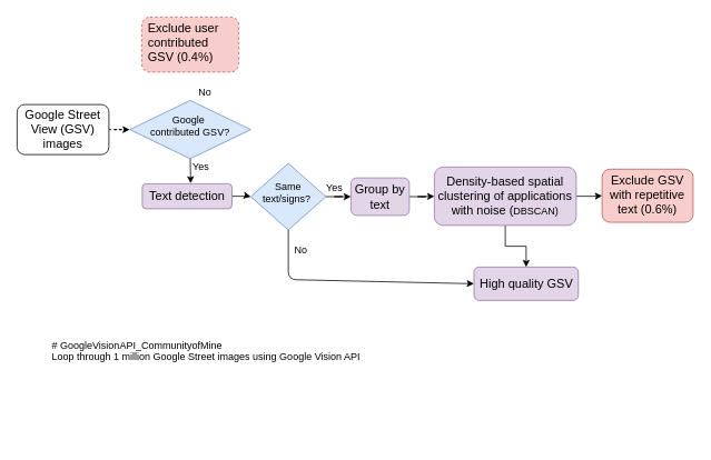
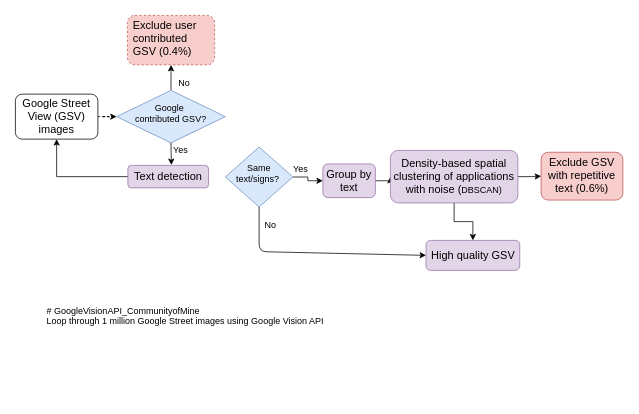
  <mxCell id="0" />
  <mxCell id="1" parent="0" />
  <mxCell id="2" style="edgeStyle=orthogonalEdgeStyle;rounded=0;orthogonalLoop=1;jettySize=auto;html=1;entryX=0;entryY=0.5;entryDx=0;entryDy=0;fontFamily=Helvetica;fontStyle=0;spacing=4;dashed=1;" parent="1" source="3" target="6" edge="1"><mxGeometry relative="1" as="geometry" /></mxCell>
  <mxCell id="3" value="&lt;span style=&quot;font-size: 14.667px; text-align: left;&quot;&gt;Google Street View&amp;nbsp;&lt;/span&gt;&lt;span style=&quot;font-size: 14.667px; text-align: left;&quot;&gt;(GSV)&lt;/span&gt;&lt;span style=&quot;font-size: 14.667px; text-align: left;&quot;&gt;&lt;br&gt;&amp;nbsp;images&amp;nbsp;&lt;/span&gt;" style="rounded=1;whiteSpace=wrap;html=1;fontFamily=Helvetica;fontStyle=0;spacing=4;" parent="1" vertex="1"><mxGeometry x="20" y="125" width="110" height="60" as="geometry" /></mxCell>
+ <mxCell id="4" value="" style="edgeStyle=orthogonalEdgeStyle;rounded=0;orthogonalLoop=1;jettySize=auto;html=1;fontFamily=Helvetica;fontStyle=0;spacing=4;" parent="1" source="6" target="7" edge="1"><mxGeometry relative="1" as="geometry" /></mxCell>
  <mxCell id="5" style="edgeStyle=orthogonalEdgeStyle;rounded=0;orthogonalLoop=1;jettySize=auto;html=1;exitX=0.5;exitY=1;exitDx=0;exitDy=0;entryX=0.2;entryY=1.15;entryDx=0;entryDy=0;entryPerimeter=0;fontFamily=Helvetica;fontStyle=0;spacing=4;" parent="1" source="6" target="10" edge="1"><mxGeometry relative="1" as="geometry" /></mxCell>
  <mxCell id="6" value="Google&amp;nbsp;&lt;br&gt;contributed GSV?" style="rhombus;whiteSpace=wrap;html=1;spacing=4;labelPosition=center;verticalLabelPosition=middle;align=center;verticalAlign=middle;fillColor=#dae8fc;strokeColor=#6c8ebf;fontFamily=Helvetica;fontStyle=0;spacingBottom=9;" parent="1" vertex="1"><mxGeometry x="155" y="120" width="145" height="70" as="geometry" /></mxCell>
  <mxCell id="7" value="&lt;div style=&quot;text-align: left&quot;&gt;&lt;span style=&quot;font-size: 14.667px&quot;&gt;&lt;font&gt;Exclude user&amp;nbsp; contributed GSV (0.4%)&lt;/font&gt;&lt;/span&gt;&lt;/div&gt;" style="rounded=1;whiteSpace=wrap;html=1;fillColor=#f8cecc;strokeColor=#b85450;fontFamily=Helvetica;fontStyle=0;spacingTop=7;spacingBottom=12;spacingLeft=5;spacing=4;dashed=1;" parent="1" vertex="1"><mxGeometry x="169.38" y="20" width="116.25" height="66" as="geometry" /></mxCell>
- <mxCell id="8" value="" style="edgeStyle=orthogonalEdgeStyle;rounded=0;orthogonalLoop=1;jettySize=auto;html=1;entryX=0;entryY=0.5;entryDx=0;entryDy=0;fontFamily=Helvetica;fontStyle=0;spacing=4;" parent="1" source="9" target="16" edge="1"><mxGeometry relative="1" as="geometry"><mxPoint x="480" y="245" as="targetPoint" /></mxGeometry></mxCell>
+ <mxCell id="8" value="" style="edgeStyle=orthogonalEdgeStyle;rounded=0;orthogonalLoop=1;jettySize=auto;html=1;fontFamily=Helvetica;fontStyle=0;spacing=4;" parent="1" source="9" target="3" edge="1"><mxGeometry relative="1" as="geometry"><mxPoint x="480" y="245" as="targetPoint" /></mxGeometry></mxCell>
  <mxCell id="9" value="&lt;span style=&quot;font-size: 14.667px; text-align: left;&quot;&gt;Text detection&lt;/span&gt;" style="rounded=1;whiteSpace=wrap;html=1;fillColor=#e1d5e7;strokeColor=#9673a6;fontFamily=Helvetica;fontStyle=0;spacing=4;" parent="1" vertex="1"><mxGeometry x="170" y="220" width="107.5" height="30" as="geometry" /></mxCell>
  <mxCell id="10" value="Yes" style="text;html=1;align=center;verticalAlign=middle;resizable=0;points=[];autosize=1;fontFamily=Helvetica;fontStyle=0;spacing=4;" parent="1" vertex="1"><mxGeometry x="220" y="185" width="40" height="30" as="geometry" /></mxCell>
  <mxCell id="11" value="No" style="text;html=1;align=center;verticalAlign=middle;resizable=0;points=[];autosize=1;fontFamily=Helvetica;fontStyle=0;spacing=4;" parent="1" vertex="1"><mxGeometry x="225" y="96" width="40" height="30" as="geometry" /></mxCell>
  <mxCell id="12" value="" style="edgeStyle=orthogonalEdgeStyle;rounded=0;orthogonalLoop=1;jettySize=auto;html=1;fontFamily=Helvetica;fontStyle=0;spacing=4;" parent="1" source="13" edge="1"><mxGeometry relative="1" as="geometry"><mxPoint x="520" y="235" as="targetPoint" /></mxGeometry></mxCell>
- <mxCell id="13" value="&lt;font&gt;&lt;span style=&quot;font-size: 14.667px&quot;&gt;Group by text&lt;/span&gt;&lt;/font&gt;" style="rounded=1;whiteSpace=wrap;html=1;fillColor=#e1d5e7;strokeColor=#9673a6;fontFamily=Helvetica;fontStyle=0;spacing=4;" parent="1" vertex="1"><mxGeometry x="420" y="213" width="70" height="45" as="geometry" /></mxCell>
+ <mxCell id="13" value="&lt;font&gt;&lt;span style=&quot;font-size: 14.667px&quot;&gt;Group by text&lt;/span&gt;&lt;/font&gt;" style="rounded=1;whiteSpace=wrap;html=1;fillColor=#e1d5e7;strokeColor=#9673a6;fontFamily=Helvetica;fontStyle=0;spacing=4;" parent="1" vertex="1"><mxGeometry x="430" y="218" width="70" height="45" as="geometry" /></mxCell>
  <mxCell id="14" value="&lt;span style=&quot;text-align: left&quot;&gt;&lt;font&gt;&lt;span style=&quot;font-size: 14.667px&quot;&gt;High quality GSV&lt;/span&gt;&lt;/font&gt;&lt;/span&gt;" style="rounded=1;whiteSpace=wrap;html=1;fillColor=#e1d5e7;strokeColor=#9673a6;fontFamily=Helvetica;fontStyle=0;spacing=4;" parent="1" vertex="1"><mxGeometry x="567.5" y="320" width="125" height="40" as="geometry" /></mxCell>
  <mxCell id="15" value="" style="edgeStyle=orthogonalEdgeStyle;rounded=0;orthogonalLoop=1;jettySize=auto;html=1;fontFamily=Helvetica;fontStyle=0;spacing=4;" parent="1" source="16" target="13" edge="1"><mxGeometry relative="1" as="geometry" /></mxCell>
  <mxCell id="16" value="Same text/signs?&amp;nbsp;" style="rhombus;whiteSpace=wrap;html=1;spacing=4;labelPosition=center;verticalLabelPosition=middle;align=center;verticalAlign=middle;fillColor=#dae8fc;strokeColor=#6c8ebf;fontFamily=Helvetica;fontStyle=0;spacingBottom=10;" parent="1" vertex="1"><mxGeometry x="300" y="195.5" width="90" height="80" as="geometry" /></mxCell>
  <mxCell id="17" value="&lt;span style=&quot;text-align: left&quot;&gt;&lt;font&gt;&lt;span style=&quot;font-size: 14.667px&quot;&gt;Exclude GSV with repetitive text (0.6%)&lt;/span&gt;&lt;/font&gt;&lt;/span&gt;" style="rounded=1;whiteSpace=wrap;html=1;fillColor=#f8cecc;strokeColor=#b85450;fontFamily=Helvetica;fontStyle=0;spacing=4;" parent="1" vertex="1"><mxGeometry x="721" y="202.5" width="109" height="63.75" as="geometry" /></mxCell>
  <mxCell id="18" value="No" style="text;html=1;align=center;verticalAlign=middle;resizable=0;points=[];autosize=1;fontFamily=Helvetica;fontStyle=0;spacing=4;" parent="1" vertex="1"><mxGeometry x="340" y="285" width="40" height="30" as="geometry" /></mxCell>
  <mxCell id="19" value="Yes" style="text;html=1;align=center;verticalAlign=middle;resizable=0;points=[];autosize=1;fontFamily=Helvetica;fontStyle=0;spacing=4;" parent="1" vertex="1"><mxGeometry x="380" y="210" width="40" height="30" as="geometry" /></mxCell>
  <mxCell id="20" value="" style="endArrow=classic;html=1;entryX=0;entryY=0.5;entryDx=0;entryDy=0;fontFamily=Helvetica;fontStyle=0;spacing=4;exitX=0.5;exitY=1;exitDx=0;exitDy=0;" parent="1" source="16" target="14" edge="1"><mxGeometry width="50" height="50" relative="1" as="geometry"><mxPoint x="340" y="380" as="sourcePoint" /><mxPoint x="340" y="340" as="targetPoint" /><Array as="points"><mxPoint x="345" y="335" /></Array></mxGeometry></mxCell>
  <mxCell id="21" style="edgeStyle=orthogonalEdgeStyle;rounded=0;orthogonalLoop=1;jettySize=auto;html=1;exitX=1;exitY=0.5;exitDx=0;exitDy=0;fontFamily=Helvetica;fontStyle=0;spacing=4;" parent="1" source="23" target="17" edge="1"><mxGeometry relative="1" as="geometry" /></mxCell>
  <mxCell id="22" value="" style="edgeStyle=orthogonalEdgeStyle;rounded=0;orthogonalLoop=1;jettySize=auto;html=1;fontFamily=Helvetica;fontStyle=0;spacing=4;" parent="1" source="23" target="14" edge="1"><mxGeometry relative="1" as="geometry" /></mxCell>
  <mxCell id="23" value="&lt;span id=&quot;docs-internal-guid-7e072b07-7fff-873d-4432-b9989f86bfab&quot;&gt;&lt;span style=&quot;font-size: 11pt; background-color: transparent; vertical-align: baseline;&quot;&gt;Density-based spatial clustering of applications with noise (&lt;/span&gt;&lt;/span&gt;&lt;span&gt;DBSCAN)&lt;/span&gt;" style="rounded=1;whiteSpace=wrap;html=1;fillColor=#e1d5e7;strokeColor=#9673a6;fontFamily=Helvetica;fontStyle=0;spacing=4;" parent="1" vertex="1"><mxGeometry x="520" y="200" width="170" height="70" as="geometry" /></mxCell>
  <mxCell id="24" value="# GoogleVisionAPI_CommunityofMine&#10;Loop through 1 million Google Street images using Google Vision API" style="text;whiteSpace=wrap;html=1;" vertex="1" parent="1"><mxGeometry x="60" y="400" width="390" height="130" as="geometry" /></mxCell>
